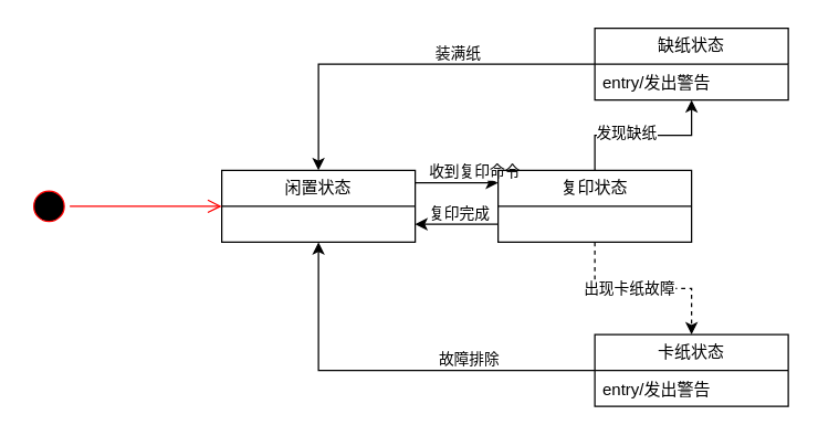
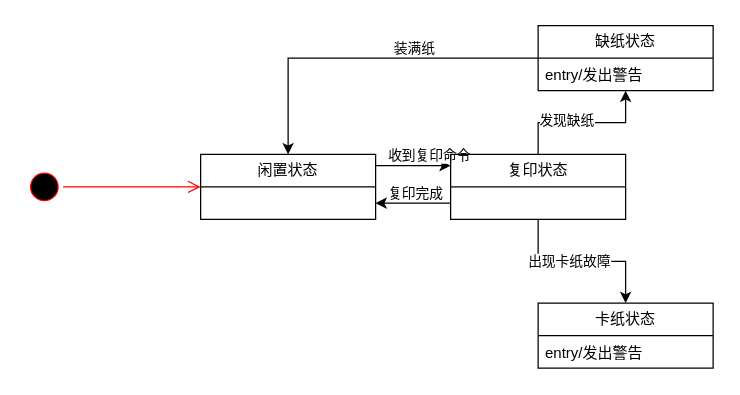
  <mxCell id="0" />
  <mxCell id="1" parent="0" />
  <mxCell id="2" style="edgeStyle=orthogonalEdgeStyle;rounded=0;orthogonalLoop=1;jettySize=auto;html=1;" edge="1" parent="1" source="4" target="11"><mxGeometry relative="1" as="geometry"><Array as="points"><mxPoint x="350" y="132" /><mxPoint x="350" y="132" /></Array></mxGeometry></mxCell>
  <mxCell id="3" value="收到复印命令" style="edgeLabel;html=1;align=center;verticalAlign=middle;resizable=0;points=[];" vertex="1" connectable="0" parent="2"><mxGeometry x="-0.242" y="2" relative="1" as="geometry"><mxPoint x="19" y="-7" as="offset" /></mxGeometry></mxCell>
  <mxCell id="4" value="闲置状态" style="swimlane;fontStyle=0;childLayout=stackLayout;horizontal=1;startSize=26;fillColor=none;horizontalStack=0;resizeParent=1;resizeParentMax=0;resizeLast=0;collapsible=1;marginBottom=0;whiteSpace=wrap;html=1;" vertex="1" parent="1"><mxGeometry x="160" y="123" width="140" height="52" as="geometry" /></mxCell>
  <mxCell id="5" style="edgeStyle=orthogonalEdgeStyle;rounded=0;orthogonalLoop=1;jettySize=auto;html=1;" edge="1" parent="1" source="11" target="4"><mxGeometry relative="1" as="geometry"><Array as="points"><mxPoint x="340" y="162" /><mxPoint x="340" y="162" /></Array></mxGeometry></mxCell>
  <mxCell id="6" value="复印完成" style="edgeLabel;html=1;align=center;verticalAlign=middle;resizable=0;points=[];" vertex="1" connectable="0" parent="5"><mxGeometry x="0.033" y="1" relative="1" as="geometry"><mxPoint x="2" y="-10" as="offset" /></mxGeometry></mxCell>
  <mxCell id="7" style="edgeStyle=orthogonalEdgeStyle;rounded=0;orthogonalLoop=1;jettySize=auto;html=1;" edge="1" parent="1" source="11" target="16"><mxGeometry relative="1" as="geometry" /></mxCell>
  <mxCell id="8" value="发现缺纸" style="edgeLabel;html=1;align=center;verticalAlign=middle;resizable=0;points=[];" vertex="1" connectable="0" parent="7"><mxGeometry x="-0.206" y="2" relative="1" as="geometry"><mxPoint as="offset" /></mxGeometry></mxCell>
- <mxCell id="9" style="edgeStyle=orthogonalEdgeStyle;rounded=0;orthogonalLoop=1;jettySize=auto;html=1;dashed=1;" edge="1" parent="1" source="11" target="20"><mxGeometry relative="1" as="geometry" /></mxCell>
+ <mxCell id="9" style="edgeStyle=orthogonalEdgeStyle;rounded=0;orthogonalLoop=1;jettySize=auto;html=1;" edge="1" parent="1" source="11" target="20"><mxGeometry relative="1" as="geometry" /></mxCell>
  <mxCell id="10" value="出现卡纸故障" style="edgeLabel;html=1;align=center;verticalAlign=middle;resizable=0;points=[];" vertex="1" connectable="0" parent="9"><mxGeometry x="-0.159" relative="1" as="geometry"><mxPoint as="offset" /></mxGeometry></mxCell>
  <mxCell id="11" value="复印状态" style="swimlane;fontStyle=0;childLayout=stackLayout;horizontal=1;startSize=26;fillColor=none;horizontalStack=0;resizeParent=1;resizeParentMax=0;resizeLast=0;collapsible=1;marginBottom=0;whiteSpace=wrap;html=1;" vertex="1" parent="1"><mxGeometry x="360" y="123" width="140" height="52" as="geometry" /></mxCell>
  <mxCell id="12" value="" style="ellipse;html=1;shape=startState;fillColor=#000000;strokeColor=#ff0000;" vertex="1" parent="1"><mxGeometry x="20" y="134" width="30" height="30" as="geometry" /></mxCell>
  <mxCell id="13" value="" style="edgeStyle=orthogonalEdgeStyle;html=1;verticalAlign=bottom;endArrow=open;endSize=8;strokeColor=#ff0000;rounded=0;" edge="1" source="12" parent="1" target="4"><mxGeometry relative="1" as="geometry"><mxPoint x="190" y="132" as="targetPoint" /></mxGeometry></mxCell>
  <mxCell id="14" style="edgeStyle=orthogonalEdgeStyle;rounded=0;orthogonalLoop=1;jettySize=auto;html=1;" edge="1" parent="1" source="16" target="4"><mxGeometry relative="1" as="geometry" /></mxCell>
  <mxCell id="15" value="装满纸" style="edgeLabel;html=1;align=center;verticalAlign=middle;resizable=0;points=[];" vertex="1" connectable="0" parent="14"><mxGeometry x="-0.362" relative="1" as="geometry"><mxPoint x="-12" y="-9" as="offset" /></mxGeometry></mxCell>
  <mxCell id="16" value="缺纸状态" style="swimlane;fontStyle=0;childLayout=stackLayout;horizontal=1;startSize=26;fillColor=none;horizontalStack=0;resizeParent=1;resizeParentMax=0;resizeLast=0;collapsible=1;marginBottom=0;whiteSpace=wrap;html=1;" vertex="1" parent="1"><mxGeometry x="430" y="20" width="140" height="52" as="geometry" /></mxCell>
  <mxCell id="17" value="entry/发出警告&amp;nbsp;" style="text;strokeColor=none;fillColor=none;align=left;verticalAlign=top;spacingLeft=4;spacingRight=4;overflow=hidden;rotatable=0;points=[[0,0.5],[1,0.5]];portConstraint=eastwest;whiteSpace=wrap;html=1;" vertex="1" parent="16"><mxGeometry y="26" width="140" height="26" as="geometry" /></mxCell>
- <mxCell id="18" style="edgeStyle=orthogonalEdgeStyle;rounded=0;orthogonalLoop=1;jettySize=auto;html=1;" edge="1" parent="1" source="20" target="4"><mxGeometry relative="1" as="geometry" /></mxCell>
- <mxCell id="19" value="故障排除" style="edgeLabel;html=1;align=center;verticalAlign=middle;resizable=0;points=[];" vertex="1" connectable="0" parent="18"><mxGeometry x="-0.43" y="1" relative="1" as="geometry"><mxPoint x="-8" y="-10" as="offset" /></mxGeometry></mxCell>
  <mxCell id="20" value="卡纸状态" style="swimlane;fontStyle=0;childLayout=stackLayout;horizontal=1;startSize=26;fillColor=none;horizontalStack=0;resizeParent=1;resizeParentMax=0;resizeLast=0;collapsible=1;marginBottom=0;whiteSpace=wrap;html=1;" vertex="1" parent="1"><mxGeometry x="430" y="242" width="140" height="52" as="geometry" /></mxCell>
  <mxCell id="21" value="entry/发出警告&amp;nbsp;" style="text;strokeColor=none;fillColor=none;align=left;verticalAlign=top;spacingLeft=4;spacingRight=4;overflow=hidden;rotatable=0;points=[[0,0.5],[1,0.5]];portConstraint=eastwest;whiteSpace=wrap;html=1;" vertex="1" parent="20"><mxGeometry y="26" width="140" height="26" as="geometry" /></mxCell>
